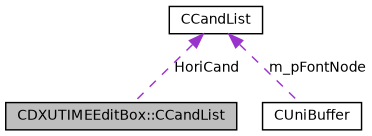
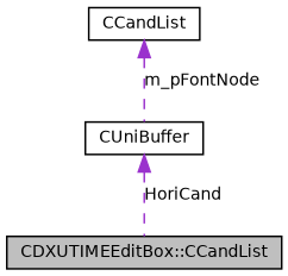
  digraph {
    fontname="DejaVu Sans"
    node [color=black fillcolor=white fontname="DejaVu Sans" fontsize=10 shape=record style=filled]
    edge [color=darkorchid3 dir=back fontname="DejaVu Sans" fontsize=10 labelfontname=FreeSans labelfontsize=10 style=dashed]
    n1 [fillcolor=grey75 fontcolor=black height=0.2 label="CDXUTIMEEditBox::CCandList" width=0.4]
    n2 [height=0.2 label=CUniBuffer width=0.4]
    n3 [height=0.2 label=CCandList width=0.4]
-   n3 -> n1 [label=HoriCand]
+   n2 -> n1 [label=HoriCand]
    n3 -> n2 [label=m_pFontNode]
  }
